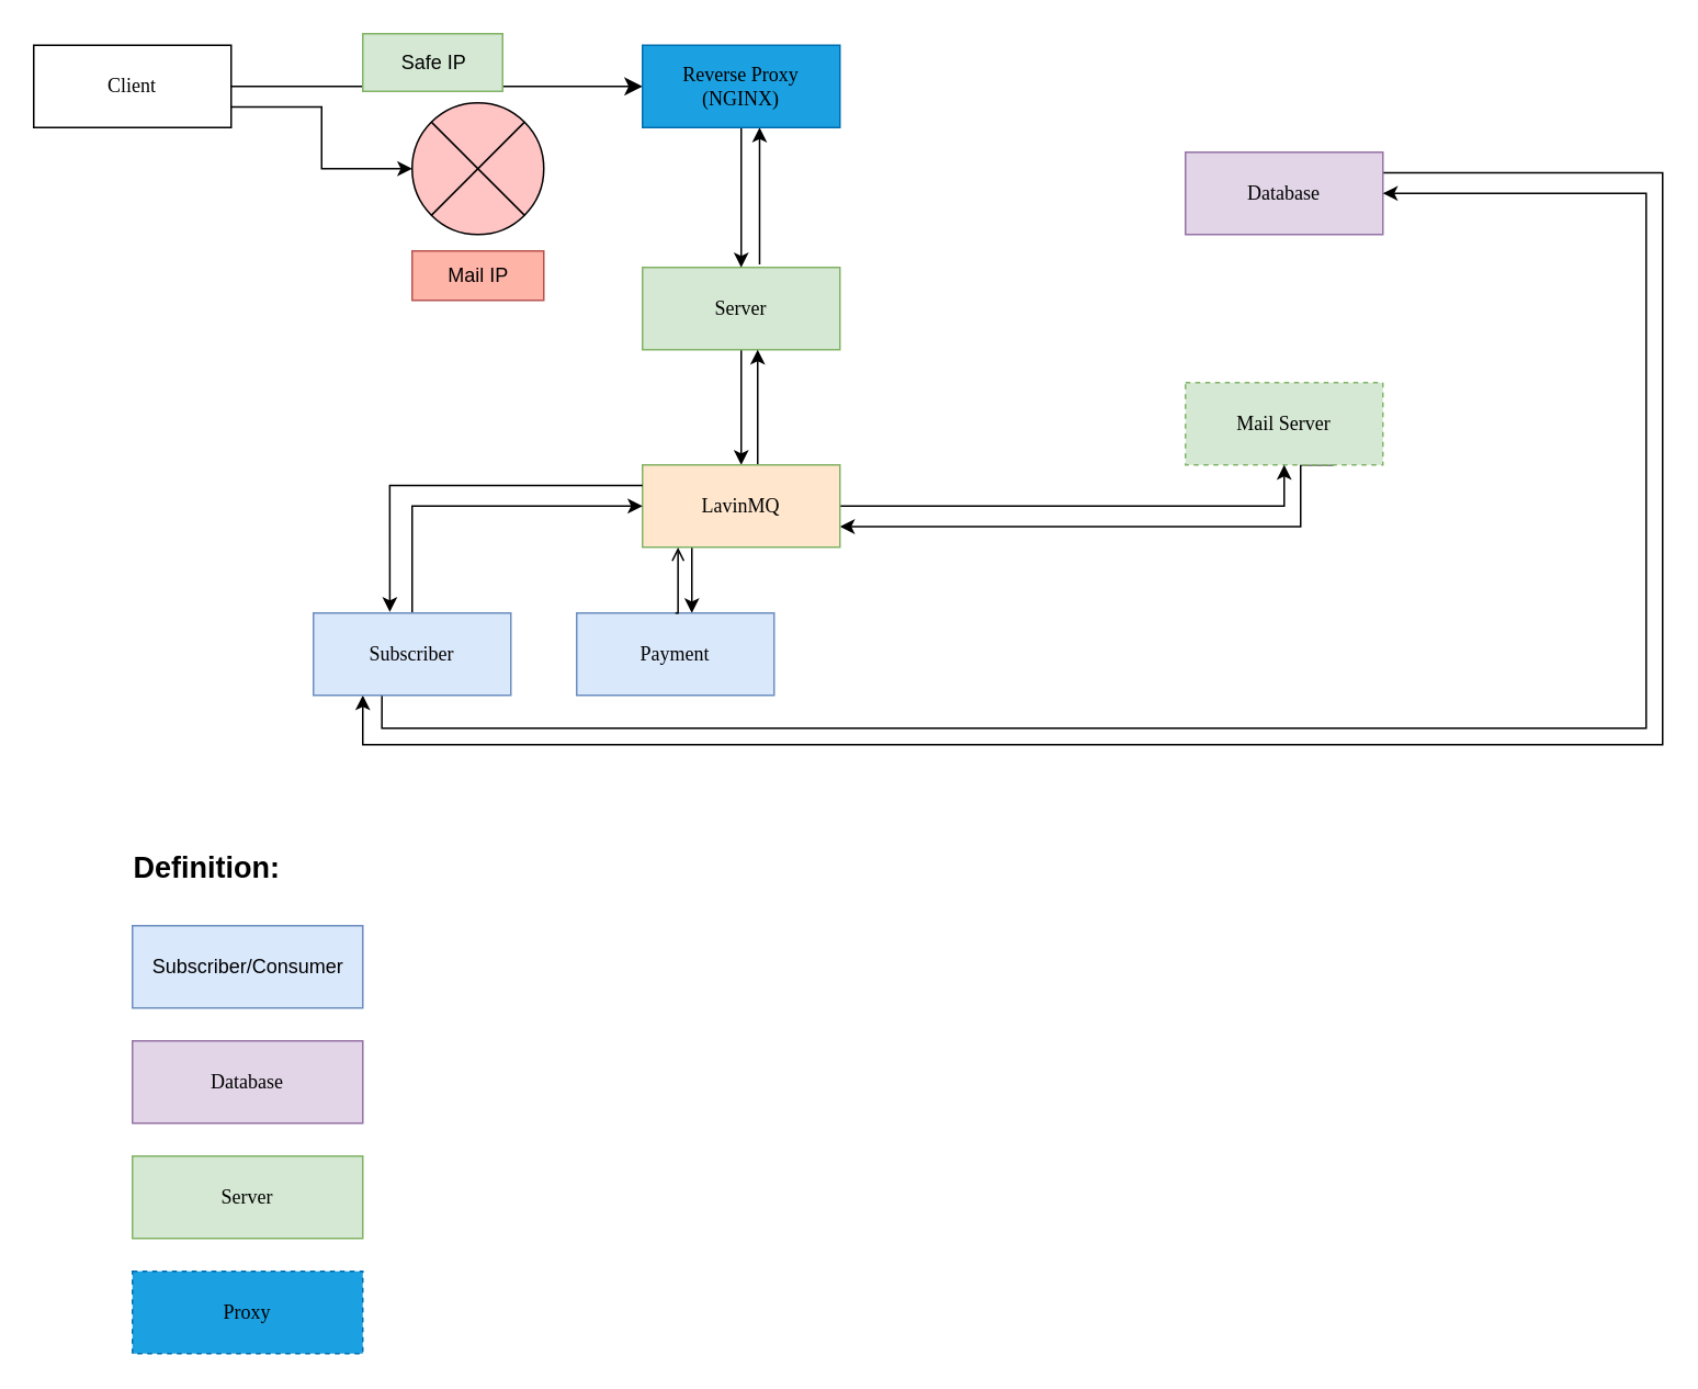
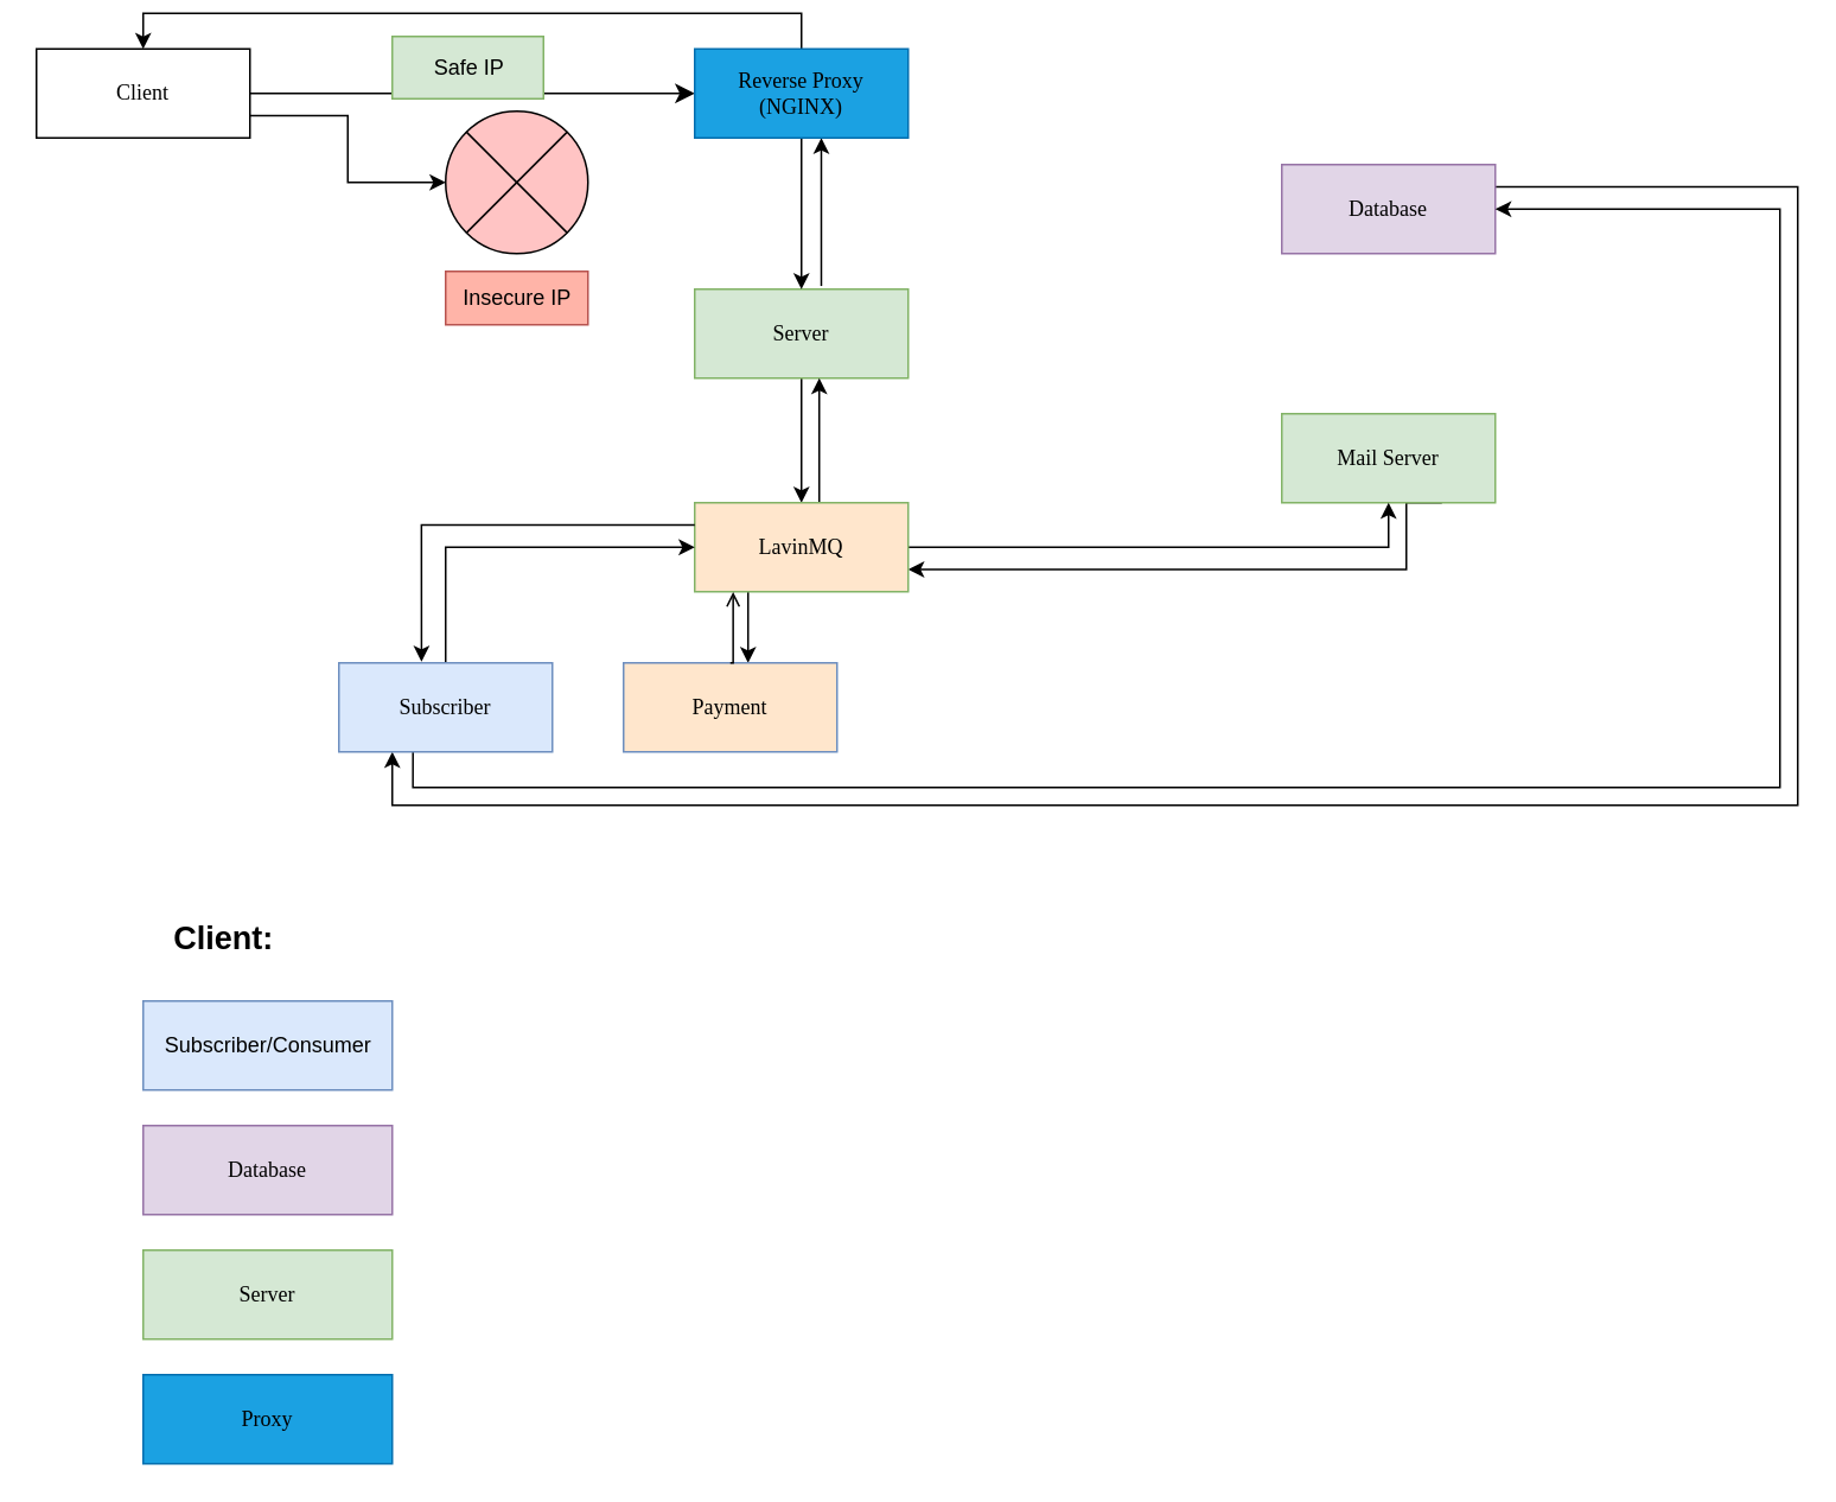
  <mxCell id="0" />
  <mxCell id="1" parent="0" />
  <mxCell id="2" style="edgeStyle=orthogonalEdgeStyle;rounded=0;orthogonalLoop=1;jettySize=auto;html=1;exitX=0.5;exitY=1;exitDx=0;exitDy=0;" parent="1" source="4" target="21" edge="1"><mxGeometry relative="1" as="geometry" /></mxCell>
  <mxCell id="3" style="edgeStyle=orthogonalEdgeStyle;rounded=0;orthogonalLoop=1;jettySize=auto;html=1;exitX=0.593;exitY=-0.036;exitDx=0;exitDy=0;entryX=0.593;entryY=1;entryDx=0;entryDy=0;entryPerimeter=0;exitPerimeter=0;" edge="1" parent="1" source="4" target="10"><mxGeometry relative="1" as="geometry" /></mxCell>
  <mxCell id="4" value="Server" style="whiteSpace=wrap;html=1;rounded=0;shadow=0;comic=0;labelBackgroundColor=none;strokeWidth=1;fontFamily=Verdana;fontSize=12;align=center;fillColor=#d5e8d4;strokeColor=#82b366;" parent="1" vertex="1"><mxGeometry x="390" y="162" width="120" height="50" as="geometry" /></mxCell>
  <mxCell id="5" style="edgeStyle=none;html=1;labelBackgroundColor=none;startFill=0;startSize=8;endFill=1;endSize=8;fontFamily=Verdana;fontSize=12;" parent="1" source="7" edge="1"><mxGeometry relative="1" as="geometry"><mxPoint x="390" y="52" as="targetPoint" /></mxGeometry></mxCell>
  <mxCell id="6" style="edgeStyle=orthogonalEdgeStyle;rounded=0;orthogonalLoop=1;jettySize=auto;html=1;exitX=1;exitY=0.75;exitDx=0;exitDy=0;entryX=0;entryY=0.5;entryDx=0;entryDy=0;" parent="1" source="7" target="17" edge="1"><mxGeometry relative="1" as="geometry" /></mxCell>
  <mxCell id="7" value="Client" style="whiteSpace=wrap;html=1;rounded=0;shadow=0;comic=0;labelBackgroundColor=none;strokeWidth=1;fontFamily=Verdana;fontSize=12;align=center;" parent="1" vertex="1"><mxGeometry x="20" y="27" width="120" height="50" as="geometry" /></mxCell>
  <mxCell id="8" style="edgeStyle=orthogonalEdgeStyle;rounded=0;orthogonalLoop=1;jettySize=auto;html=1;entryX=0.5;entryY=0;entryDx=0;entryDy=0;" parent="1" source="10" target="4" edge="1"><mxGeometry relative="1" as="geometry" /></mxCell>
+ <mxCell id="9" style="edgeStyle=orthogonalEdgeStyle;rounded=0;orthogonalLoop=1;jettySize=auto;html=1;exitX=0.5;exitY=0;exitDx=0;exitDy=0;entryX=0.5;entryY=0;entryDx=0;entryDy=0;" parent="1" source="10" target="7" edge="1"><mxGeometry relative="1" as="geometry" /></mxCell>
  <mxCell id="10" value="Reverse Proxy (NGINX)" style="whiteSpace=wrap;html=1;rounded=0;shadow=0;comic=0;labelBackgroundColor=none;strokeWidth=1;fontFamily=Verdana;fontSize=12;align=center;fillColor=#1ba1e2;fontColor=#000000;strokeColor=#006EAF;labelBorderColor=none;" parent="1" vertex="1"><mxGeometry x="390" y="27" width="120" height="50" as="geometry" /></mxCell>
  <mxCell id="11" style="edgeStyle=orthogonalEdgeStyle;rounded=0;orthogonalLoop=1;jettySize=auto;html=1;exitX=1;exitY=0.25;exitDx=0;exitDy=0;entryX=0.25;entryY=1;entryDx=0;entryDy=0;" edge="1" parent="1" source="12" target="24"><mxGeometry relative="1" as="geometry"><Array as="points"><mxPoint x="1010" y="105" /><mxPoint x="1010" y="452" /><mxPoint x="220" y="452" /></Array></mxGeometry></mxCell>
  <mxCell id="12" value="Database" style="whiteSpace=wrap;html=1;rounded=0;shadow=0;comic=0;labelBackgroundColor=none;strokeWidth=1;fontFamily=Verdana;fontSize=12;align=center;fillColor=#e1d5e7;strokeColor=#9673a6;" parent="1" vertex="1"><mxGeometry x="720" y="92" width="120" height="50" as="geometry" /></mxCell>
  <mxCell id="13" style="edgeStyle=orthogonalEdgeStyle;rounded=0;orthogonalLoop=1;jettySize=auto;html=1;exitX=0.75;exitY=1;exitDx=0;exitDy=0;entryX=1;entryY=0.75;entryDx=0;entryDy=0;" parent="1" source="14" target="21" edge="1"><mxGeometry relative="1" as="geometry"><Array as="points"><mxPoint x="790" y="282" /><mxPoint x="790" y="320" /></Array></mxGeometry></mxCell>
- <mxCell id="14" value="Mail Server" style="whiteSpace=wrap;html=1;rounded=0;shadow=0;comic=0;labelBackgroundColor=none;strokeWidth=1;fontFamily=Verdana;fontSize=12;align=center;fillColor=#d5e8d4;strokeColor=#82b366;dashed=1;" parent="1" vertex="1"><mxGeometry x="720" y="232" width="120" height="50" as="geometry" /></mxCell>
+ <mxCell id="14" value="Mail Server" style="whiteSpace=wrap;html=1;rounded=0;shadow=0;comic=0;labelBackgroundColor=none;strokeWidth=1;fontFamily=Verdana;fontSize=12;align=center;fillColor=#d5e8d4;strokeColor=#82b366;" parent="1" vertex="1"><mxGeometry x="720" y="232" width="120" height="50" as="geometry" /></mxCell>
  <mxCell id="15" value="Safe IP" style="text;html=1;align=center;verticalAlign=middle;resizable=0;points=[];autosize=1;strokeColor=#82b366;fillColor=#d5e8d4;" parent="1" vertex="1"><mxGeometry x="220" y="20" width="85" height="35" as="geometry" /></mxCell>
- <mxCell id="16" value="Mail IP" style="text;html=1;align=center;verticalAlign=middle;resizable=0;points=[];autosize=1;strokeColor=#b85450;fillColor=#FFB4A8;gradientColor=none;" parent="1" vertex="1"><mxGeometry x="250" y="152" width="80" height="30" as="geometry" /></mxCell>
+ <mxCell id="16" value="Insecure IP" style="text;html=1;align=center;verticalAlign=middle;resizable=0;points=[];autosize=1;strokeColor=#b85450;fillColor=#FFB4A8;gradientColor=none;" parent="1" vertex="1"><mxGeometry x="250" y="152" width="80" height="30" as="geometry" /></mxCell>
  <mxCell id="17" value="" style="shape=sumEllipse;perimeter=ellipsePerimeter;whiteSpace=wrap;html=1;backgroundOutline=1;fillColor=#FFC4C4;" parent="1" vertex="1"><mxGeometry x="250" y="62" width="80" height="80" as="geometry" /></mxCell>
  <mxCell id="18" style="edgeStyle=orthogonalEdgeStyle;rounded=0;orthogonalLoop=1;jettySize=auto;html=1;exitX=0.75;exitY=0;exitDx=0;exitDy=0;" parent="1" source="21" edge="1"><mxGeometry relative="1" as="geometry"><mxPoint x="460" y="212" as="targetPoint" /><Array as="points"><mxPoint x="460" y="282" /><mxPoint x="460" y="212" /></Array></mxGeometry></mxCell>
  <mxCell id="19" style="edgeStyle=orthogonalEdgeStyle;rounded=0;orthogonalLoop=1;jettySize=auto;html=1;exitX=1;exitY=0.5;exitDx=0;exitDy=0;entryX=0.5;entryY=1;entryDx=0;entryDy=0;" parent="1" source="21" target="14" edge="1"><mxGeometry relative="1" as="geometry" /></mxCell>
  <mxCell id="20" style="edgeStyle=orthogonalEdgeStyle;rounded=0;orthogonalLoop=1;jettySize=auto;html=1;exitX=0.25;exitY=1;exitDx=0;exitDy=0;" edge="1" parent="1" source="21"><mxGeometry relative="1" as="geometry"><mxPoint x="420" y="372" as="targetPoint" /></mxGeometry></mxCell>
  <mxCell id="21" value="LavinMQ" style="whiteSpace=wrap;html=1;rounded=0;shadow=0;comic=0;labelBackgroundColor=none;strokeWidth=1;fontFamily=Verdana;fontSize=12;align=center;fillColor=#ffe6cc;strokeColor=#82b366;" parent="1" vertex="1"><mxGeometry x="390" y="282" width="120" height="50" as="geometry" /></mxCell>
  <mxCell id="22" style="edgeStyle=orthogonalEdgeStyle;rounded=0;orthogonalLoop=1;jettySize=auto;html=1;exitX=0.5;exitY=0;exitDx=0;exitDy=0;entryX=0;entryY=0.5;entryDx=0;entryDy=0;" edge="1" parent="1" source="24" target="21"><mxGeometry relative="1" as="geometry" /></mxCell>
  <mxCell id="23" style="edgeStyle=orthogonalEdgeStyle;rounded=0;orthogonalLoop=1;jettySize=auto;html=1;exitX=0.347;exitY=0.996;exitDx=0;exitDy=0;entryX=1;entryY=0.5;entryDx=0;entryDy=0;exitPerimeter=0;" edge="1" parent="1" source="24" target="12"><mxGeometry relative="1" as="geometry"><Array as="points"><mxPoint x="232" y="442" /><mxPoint x="1000" y="442" /><mxPoint x="1000" y="117" /></Array></mxGeometry></mxCell>
  <mxCell id="24" value="Subscriber" style="whiteSpace=wrap;html=1;rounded=0;shadow=0;comic=0;labelBackgroundColor=none;strokeWidth=1;fontFamily=Verdana;fontSize=12;align=center;fillColor=#dae8fc;strokeColor=#6c8ebf;" vertex="1" parent="1"><mxGeometry x="190" y="372" width="120" height="50" as="geometry" /></mxCell>
- <mxCell id="25" value="Payment" style="whiteSpace=wrap;html=1;rounded=0;shadow=0;comic=0;labelBackgroundColor=none;strokeWidth=1;fontFamily=Verdana;fontSize=12;align=center;fillColor=#dae8fc;strokeColor=#6c8ebf;" vertex="1" parent="1"><mxGeometry x="350" y="372" width="120" height="50" as="geometry" /></mxCell>
+ <mxCell id="25" value="Payment" style="whiteSpace=wrap;html=1;rounded=0;shadow=0;comic=0;labelBackgroundColor=none;strokeWidth=1;fontFamily=Verdana;fontSize=12;align=center;fillColor=#ffe6cc;strokeColor=#6c8ebf;" vertex="1" parent="1"><mxGeometry x="350" y="372" width="120" height="50" as="geometry" /></mxCell>
  <mxCell id="26" style="edgeStyle=orthogonalEdgeStyle;rounded=0;orthogonalLoop=1;jettySize=auto;html=1;exitX=0.5;exitY=0;exitDx=0;exitDy=0;entryX=0.18;entryY=1.004;entryDx=0;entryDy=0;entryPerimeter=0;endArrow=open;" edge="1" parent="1" source="25" target="21"><mxGeometry relative="1" as="geometry" /></mxCell>
  <mxCell id="27" style="edgeStyle=orthogonalEdgeStyle;rounded=0;orthogonalLoop=1;jettySize=auto;html=1;exitX=0;exitY=0.25;exitDx=0;exitDy=0;entryX=0.387;entryY=-0.012;entryDx=0;entryDy=0;entryPerimeter=0;" edge="1" parent="1" source="21" target="24"><mxGeometry relative="1" as="geometry" /></mxCell>
- <mxCell id="28" value="&lt;b style=&quot;font-size: 18px;&quot;&gt;Definition:&lt;/b&gt;" style="text;html=1;align=center;verticalAlign=middle;resizable=0;points=[];autosize=1;strokeColor=none;fillColor=none;fontSize=18;" vertex="1" parent="1"><mxGeometry x="70" y="507" width="110" height="40" as="geometry" /></mxCell>
+ <mxCell id="28" value="&lt;b style=&quot;font-size: 18px;&quot;&gt;Client:&lt;/b&gt;" style="text;html=1;align=center;verticalAlign=middle;resizable=0;points=[];autosize=1;strokeColor=none;fillColor=none;fontSize=18;" vertex="1" parent="1"><mxGeometry x="70" y="507" width="110" height="40" as="geometry" /></mxCell>
  <mxCell id="29" value="" style="whiteSpace=wrap;html=1;rounded=0;shadow=0;comic=0;labelBackgroundColor=none;strokeWidth=1;fontFamily=Verdana;fontSize=12;align=center;fillColor=#dae8fc;strokeColor=#6c8ebf;" vertex="1" parent="1"><mxGeometry x="80" y="562" width="140" height="50" as="geometry" /></mxCell>
  <mxCell id="30" value="Subscriber/Consumer" style="text;html=1;align=center;verticalAlign=middle;resizable=0;points=[];autosize=1;strokeColor=none;fillColor=none;" vertex="1" parent="1"><mxGeometry x="80" y="572" width="140" height="30" as="geometry" /></mxCell>
  <mxCell id="31" value="Database" style="whiteSpace=wrap;html=1;rounded=0;shadow=0;comic=0;labelBackgroundColor=none;strokeWidth=1;fontFamily=Verdana;fontSize=12;align=center;fillColor=#e1d5e7;strokeColor=#9673a6;" vertex="1" parent="1"><mxGeometry x="80" y="632" width="140" height="50" as="geometry" /></mxCell>
  <mxCell id="32" value="Server" style="whiteSpace=wrap;html=1;rounded=0;shadow=0;comic=0;labelBackgroundColor=none;strokeWidth=1;fontFamily=Verdana;fontSize=12;align=center;fillColor=#d5e8d4;strokeColor=#82b366;" vertex="1" parent="1"><mxGeometry x="80" y="702" width="140" height="50" as="geometry" /></mxCell>
- <mxCell id="33" value="Proxy" style="whiteSpace=wrap;html=1;rounded=0;shadow=0;comic=0;labelBackgroundColor=none;strokeWidth=1;fontFamily=Verdana;fontSize=12;align=center;fillColor=#1ba1e2;fontColor=#000000;strokeColor=#006EAF;labelBorderColor=none;dashed=1;" vertex="1" parent="1"><mxGeometry x="80" y="772" width="140" height="50" as="geometry" /></mxCell>
+ <mxCell id="33" value="Proxy" style="whiteSpace=wrap;html=1;rounded=0;shadow=0;comic=0;labelBackgroundColor=none;strokeWidth=1;fontFamily=Verdana;fontSize=12;align=center;fillColor=#1ba1e2;fontColor=#000000;strokeColor=#006EAF;labelBorderColor=none;" vertex="1" parent="1"><mxGeometry x="80" y="772" width="140" height="50" as="geometry" /></mxCell>
